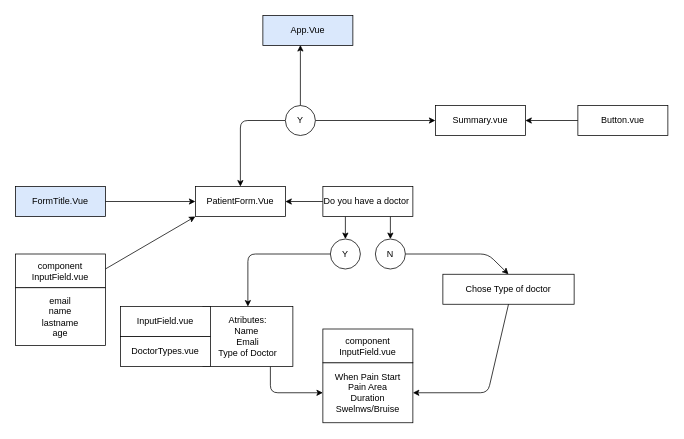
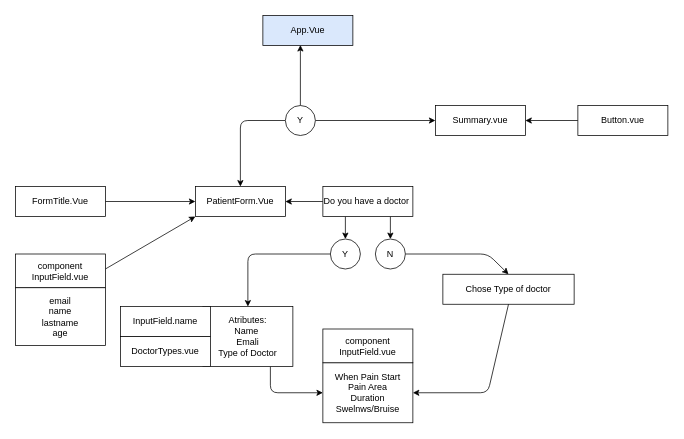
  <mxCell id="0" />
  <mxCell id="1" parent="0" />
  <mxCell id="2" value="App.Vue" style="rounded=0;whiteSpace=wrap;html=1;fillColor=#dae8fc;" parent="1" vertex="1"><mxGeometry x="350" y="20" width="120" height="40" as="geometry" /></mxCell>
  <mxCell id="3" value="PatientForm.Vue" style="rounded=0;whiteSpace=wrap;html=1;" parent="1" vertex="1"><mxGeometry x="260" y="248" width="120" height="40" as="geometry" /></mxCell>
  <mxCell id="4" style="edgeStyle=none;html=1;exitX=1;exitY=0.5;exitDx=0;exitDy=0;entryX=0;entryY=1;entryDx=0;entryDy=0;" parent="1" target="3" edge="1"><mxGeometry relative="1" as="geometry"><mxPoint x="140" y="358" as="sourcePoint" /></mxGeometry></mxCell>
  <mxCell id="5" style="edgeStyle=orthogonalEdgeStyle;rounded=0;orthogonalLoop=1;jettySize=auto;html=1;" parent="1" source="6" target="3" edge="1"><mxGeometry relative="1" as="geometry" /></mxCell>
- <mxCell id="6" value="FormTitle.Vue" style="rounded=0;whiteSpace=wrap;html=1;fillColor=#dae8fc;" parent="1" vertex="1"><mxGeometry x="20" y="248" width="120" height="40" as="geometry" /></mxCell>
+ <mxCell id="6" value="FormTitle.Vue" style="rounded=0;whiteSpace=wrap;html=1;" parent="1" vertex="1"><mxGeometry x="20" y="248" width="120" height="40" as="geometry" /></mxCell>
  <mxCell id="7" style="edgeStyle=none;html=1;exitX=0.25;exitY=1;exitDx=0;exitDy=0;" parent="1" source="10" edge="1"><mxGeometry relative="1" as="geometry"><mxPoint x="460" y="318" as="targetPoint" /></mxGeometry></mxCell>
  <mxCell id="8" style="edgeStyle=none;html=1;exitX=0.75;exitY=1;exitDx=0;exitDy=0;" parent="1" source="10" edge="1"><mxGeometry relative="1" as="geometry"><mxPoint x="520" y="318" as="targetPoint" /></mxGeometry></mxCell>
  <mxCell id="9" style="edgeStyle=none;html=1;exitX=0;exitY=0.5;exitDx=0;exitDy=0;entryX=1;entryY=0.5;entryDx=0;entryDy=0;" parent="1" source="10" target="3" edge="1"><mxGeometry relative="1" as="geometry" /></mxCell>
  <mxCell id="10" value="Do you have a doctor&amp;nbsp;" style="rounded=0;whiteSpace=wrap;html=1;" parent="1" vertex="1"><mxGeometry x="430" y="248" width="120" height="40" as="geometry" /></mxCell>
  <mxCell id="11" style="edgeStyle=none;html=1;exitX=0;exitY=0.5;exitDx=0;exitDy=0;entryX=0.5;entryY=0;entryDx=0;entryDy=0;" edge="1" parent="1" source="12" target="17"><mxGeometry relative="1" as="geometry"><Array as="points"><mxPoint x="330" y="338" /></Array></mxGeometry></mxCell>
  <mxCell id="12" value="Y" style="ellipse;whiteSpace=wrap;html=1;" parent="1" vertex="1"><mxGeometry x="440" y="318" width="40" height="40" as="geometry" /></mxCell>
  <mxCell id="13" style="edgeStyle=none;html=1;exitX=1;exitY=0.5;exitDx=0;exitDy=0;entryX=0.5;entryY=0;entryDx=0;entryDy=0;" edge="1" parent="1" source="14" target="15"><mxGeometry relative="1" as="geometry"><Array as="points"><mxPoint x="650" y="338" /></Array></mxGeometry></mxCell>
  <mxCell id="14" value="N" style="ellipse;whiteSpace=wrap;html=1;" parent="1" vertex="1"><mxGeometry x="500" y="318" width="40" height="40" as="geometry" /></mxCell>
  <mxCell id="15" value="Chose Type of doctor" style="rounded=0;whiteSpace=wrap;html=1;" parent="1" vertex="1"><mxGeometry x="590" y="365" width="175" height="40" as="geometry" /></mxCell>
  <mxCell id="16" style="edgeStyle=none;html=1;exitX=0.75;exitY=1;exitDx=0;exitDy=0;entryX=0;entryY=0.5;entryDx=0;entryDy=0;" parent="1" source="17" target="18" edge="1"><mxGeometry relative="1" as="geometry"><Array as="points"><mxPoint x="360" y="523" /></Array></mxGeometry></mxCell>
  <mxCell id="17" value="Atributes:&lt;br&gt;Name&amp;nbsp;&lt;br&gt;Emali&lt;br&gt;Type of Doctor" style="rounded=0;whiteSpace=wrap;html=1;" parent="1" vertex="1"><mxGeometry x="270" y="408" width="120" height="80" as="geometry" /></mxCell>
  <mxCell id="18" value="When Pain Start&lt;br&gt;Pain Area&lt;br&gt;Duration&lt;br&gt;Swelnws/Bruise" style="rounded=0;whiteSpace=wrap;html=1;" parent="1" vertex="1"><mxGeometry x="430" y="483" width="120" height="80" as="geometry" /></mxCell>
  <mxCell id="19" style="edgeStyle=none;html=1;exitX=0.5;exitY=1;exitDx=0;exitDy=0;entryX=1;entryY=0.5;entryDx=0;entryDy=0;" parent="1" source="15" target="18" edge="1"><mxGeometry relative="1" as="geometry"><Array as="points"><mxPoint x="650" y="523" /></Array><mxPoint x="650" y="448" as="sourcePoint" /></mxGeometry></mxCell>
- <mxCell id="20" value="InputField.vue" style="rounded=0;whiteSpace=wrap;html=1;" parent="1" vertex="1"><mxGeometry x="160" y="408" width="120" height="40" as="geometry" /></mxCell>
+ <mxCell id="20" value="InputField.name" style="rounded=0;whiteSpace=wrap;html=1;" parent="1" vertex="1"><mxGeometry x="160" y="408" width="120" height="40" as="geometry" /></mxCell>
  <mxCell id="21" value="DoctorTypes.vue" style="rounded=0;whiteSpace=wrap;html=1;" parent="1" vertex="1"><mxGeometry x="160" y="448" width="120" height="40" as="geometry" /></mxCell>
  <mxCell id="22" value="component&lt;br&gt;InputField.vue" style="rounded=0;whiteSpace=wrap;html=1;" parent="1" vertex="1"><mxGeometry x="430" y="438" width="120" height="45" as="geometry" /></mxCell>
  <mxCell id="23" value="" style="edgeStyle=none;html=1;" parent="1" source="24" target="25" edge="1"><mxGeometry relative="1" as="geometry" /></mxCell>
  <mxCell id="24" value="component&lt;br&gt;InputField.vue" style="rounded=0;whiteSpace=wrap;html=1;" parent="1" vertex="1"><mxGeometry x="20" y="338" width="120" height="45" as="geometry" /></mxCell>
  <mxCell id="25" value="email&lt;br&gt;name&lt;br&gt;lastname&lt;br&gt;age&lt;br&gt;" style="rounded=0;whiteSpace=wrap;html=1;" parent="1" vertex="1"><mxGeometry x="20" y="383" width="120" height="77" as="geometry" /></mxCell>
  <mxCell id="26" value="Summary.vue" style="rounded=0;whiteSpace=wrap;html=1;" vertex="1" parent="1"><mxGeometry x="580" y="140" width="120" height="40" as="geometry" /></mxCell>
  <mxCell id="27" value="" style="edgeStyle=none;html=1;" edge="1" parent="1" source="28" target="26"><mxGeometry relative="1" as="geometry" /></mxCell>
  <mxCell id="28" value="Button.vue" style="rounded=0;whiteSpace=wrap;html=1;" vertex="1" parent="1"><mxGeometry x="770" y="140" width="120" height="40" as="geometry" /></mxCell>
  <mxCell id="29" style="edgeStyle=none;html=1;exitX=1;exitY=0.5;exitDx=0;exitDy=0;entryX=0;entryY=0.5;entryDx=0;entryDy=0;" edge="1" parent="1" source="32" target="26"><mxGeometry relative="1" as="geometry" /></mxCell>
  <mxCell id="30" style="edgeStyle=none;html=1;exitX=0.5;exitY=0;exitDx=0;exitDy=0;entryX=0.417;entryY=0.985;entryDx=0;entryDy=0;entryPerimeter=0;" edge="1" parent="1" source="32" target="2"><mxGeometry relative="1" as="geometry" /></mxCell>
  <mxCell id="31" style="edgeStyle=none;html=1;exitX=0;exitY=0.5;exitDx=0;exitDy=0;entryX=0.5;entryY=0;entryDx=0;entryDy=0;" edge="1" parent="1" source="32" target="3"><mxGeometry relative="1" as="geometry"><Array as="points"><mxPoint x="320" y="160" /></Array></mxGeometry></mxCell>
  <mxCell id="32" value="Y" style="ellipse;whiteSpace=wrap;html=1;" vertex="1" parent="1"><mxGeometry x="380" y="140" width="40" height="40" as="geometry" /></mxCell>
